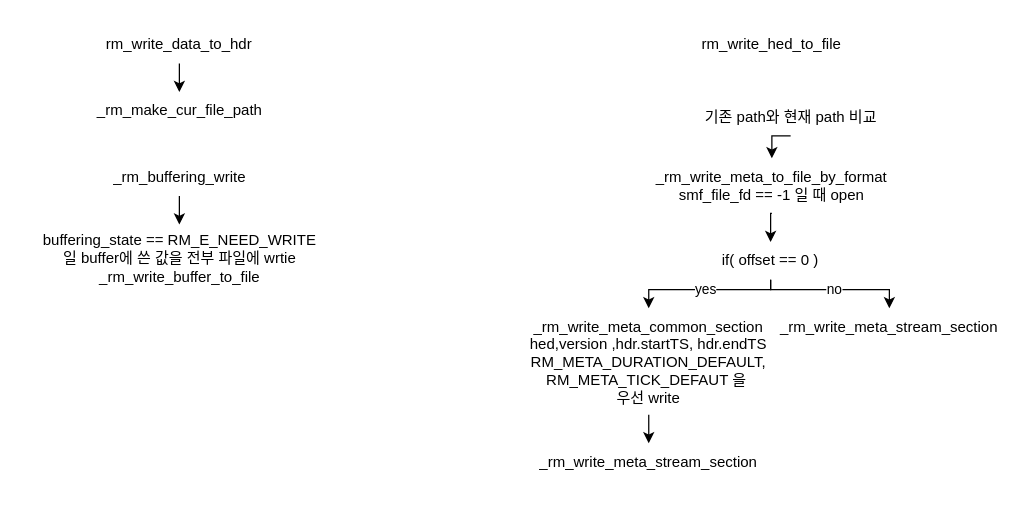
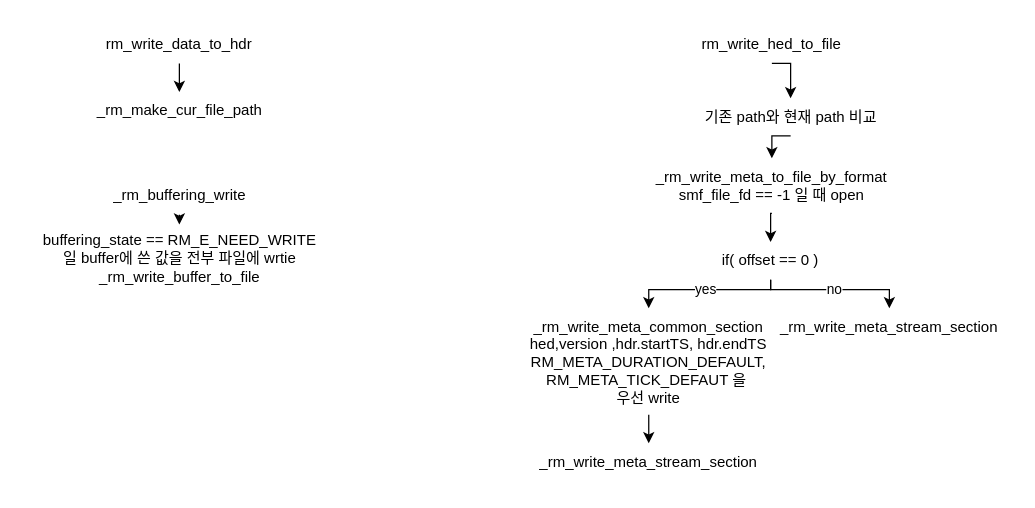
  <mxCell id="0" />
  <mxCell id="1" parent="0" />
+ <mxCell id="2" style="edgeStyle=orthogonalEdgeStyle;rounded=0;orthogonalLoop=1;jettySize=auto;html=1;exitX=0.5;exitY=1;exitDx=0;exitDy=0;entryX=0.5;entryY=0;entryDx=0;entryDy=0;" edge="1" parent="1" source="3" target="11"><mxGeometry relative="1" as="geometry" /></mxCell>
  <mxCell id="3" value="rm_write_hed_to_file" style="text;html=1;strokeColor=none;fillColor=none;align=center;verticalAlign=middle;whiteSpace=wrap;rounded=0;" vertex="1" parent="1"><mxGeometry x="552" y="20" width="130" height="30" as="geometry" /></mxCell>
  <mxCell id="4" style="edgeStyle=orthogonalEdgeStyle;rounded=0;orthogonalLoop=1;jettySize=auto;html=1;exitX=0.5;exitY=1;exitDx=0;exitDy=0;entryX=0.5;entryY=0;entryDx=0;entryDy=0;" edge="1" parent="1" source="5" target="6"><mxGeometry relative="1" as="geometry" /></mxCell>
  <mxCell id="5" value="rm_write_data_to_hdr" style="text;html=1;strokeColor=none;fillColor=none;align=center;verticalAlign=middle;whiteSpace=wrap;rounded=0;" vertex="1" parent="1"><mxGeometry x="78" y="20" width="130" height="30" as="geometry" /></mxCell>
  <mxCell id="6" value="_rm_make_cur_file_path" style="text;html=1;strokeColor=none;fillColor=none;align=center;verticalAlign=middle;whiteSpace=wrap;rounded=0;" vertex="1" parent="1"><mxGeometry x="67.5" y="73" width="151" height="30" as="geometry" /></mxCell>
  <mxCell id="7" style="edgeStyle=orthogonalEdgeStyle;rounded=0;orthogonalLoop=1;jettySize=auto;html=1;exitX=0.5;exitY=1;exitDx=0;exitDy=0;entryX=0.5;entryY=0;entryDx=0;entryDy=0;" edge="1" parent="1" source="8" target="9"><mxGeometry relative="1" as="geometry" /></mxCell>
- <mxCell id="8" value="_rm_buffering_write" style="text;html=1;strokeColor=none;fillColor=none;align=center;verticalAlign=middle;whiteSpace=wrap;rounded=0;" vertex="1" parent="1"><mxGeometry x="67.5" y="126" width="151" height="30" as="geometry" /></mxCell>
+ <mxCell id="8" value="_rm_buffering_write" style="text;html=1;strokeColor=none;fillColor=none;align=center;verticalAlign=middle;whiteSpace=wrap;rounded=0;" vertex="1" parent="1"><mxGeometry x="67.5" y="141" width="151" height="30" as="geometry" /></mxCell>
  <mxCell id="9" value="buffering_state == RM_E_NEED_WRITE&lt;br&gt;일 buffer에 쓴 값을 전부 파일에 wrtie&lt;br&gt;_rm_write_buffer_to_file" style="text;html=1;strokeColor=none;fillColor=none;align=center;verticalAlign=middle;whiteSpace=wrap;rounded=0;" vertex="1" parent="1"><mxGeometry x="20.5" y="179" width="245" height="53" as="geometry" /></mxCell>
  <mxCell id="10" style="edgeStyle=orthogonalEdgeStyle;rounded=0;orthogonalLoop=1;jettySize=auto;html=1;exitX=0.5;exitY=1;exitDx=0;exitDy=0;entryX=0.5;entryY=0;entryDx=0;entryDy=0;" edge="1" parent="1" source="11" target="13"><mxGeometry relative="1" as="geometry" /></mxCell>
  <mxCell id="11" value="기존 path와 현재 path 비교" style="text;html=1;strokeColor=none;fillColor=none;align=center;verticalAlign=middle;whiteSpace=wrap;rounded=0;" vertex="1" parent="1"><mxGeometry x="545.5" y="78" width="173" height="30" as="geometry" /></mxCell>
  <mxCell id="12" style="edgeStyle=orthogonalEdgeStyle;rounded=0;orthogonalLoop=1;jettySize=auto;html=1;exitX=0.5;exitY=1;exitDx=0;exitDy=0;entryX=0.5;entryY=0;entryDx=0;entryDy=0;" edge="1" parent="1" source="13" target="16"><mxGeometry relative="1" as="geometry" /></mxCell>
  <mxCell id="13" value="_rm_write_meta_to_file_by_format&lt;br&gt;smf_file_fd == -1 일 때 open" style="text;html=1;strokeColor=none;fillColor=none;align=center;verticalAlign=middle;whiteSpace=wrap;rounded=0;" vertex="1" parent="1"><mxGeometry x="510.25" y="126" width="213.5" height="44" as="geometry" /></mxCell>
  <mxCell id="14" value="yes" style="edgeStyle=orthogonalEdgeStyle;rounded=0;orthogonalLoop=1;jettySize=auto;html=1;exitX=0.5;exitY=1;exitDx=0;exitDy=0;entryX=0.5;entryY=0;entryDx=0;entryDy=0;" edge="1" parent="1" source="16" target="18"><mxGeometry relative="1" as="geometry"><Array as="points"><mxPoint x="616" y="231" /><mxPoint x="519" y="231" /></Array></mxGeometry></mxCell>
  <mxCell id="15" value="no" style="edgeStyle=orthogonalEdgeStyle;rounded=0;orthogonalLoop=1;jettySize=auto;html=1;exitX=0.5;exitY=1;exitDx=0;exitDy=0;entryX=0.5;entryY=0;entryDx=0;entryDy=0;" edge="1" parent="1" source="16" target="19"><mxGeometry relative="1" as="geometry"><Array as="points"><mxPoint x="616" y="231" /><mxPoint x="711" y="231" /></Array></mxGeometry></mxCell>
  <mxCell id="16" value="if( offset == 0 )" style="text;html=1;strokeColor=none;fillColor=none;align=center;verticalAlign=middle;whiteSpace=wrap;rounded=0;" vertex="1" parent="1"><mxGeometry x="551" y="193" width="130" height="30" as="geometry" /></mxCell>
  <mxCell id="17" style="edgeStyle=orthogonalEdgeStyle;rounded=0;orthogonalLoop=1;jettySize=auto;html=1;exitX=0.5;exitY=1;exitDx=0;exitDy=0;entryX=0.5;entryY=0;entryDx=0;entryDy=0;" edge="1" parent="1" source="18" target="20"><mxGeometry relative="1" as="geometry" /></mxCell>
  <mxCell id="18" value="_rm_write_meta_common_section&lt;br&gt;hed,version ,hdr.startTS, hdr.endTS&lt;br&gt;RM_META_DURATION_DEFAULT, RM_META_TICK_DEFAUT 을&amp;nbsp;&lt;br&gt;우선 write" style="text;html=1;strokeColor=none;fillColor=none;align=center;verticalAlign=middle;whiteSpace=wrap;rounded=0;" vertex="1" parent="1"><mxGeometry x="421" y="246" width="195" height="85" as="geometry" /></mxCell>
  <mxCell id="19" value="_rm_write_meta_stream_section" style="text;html=1;strokeColor=none;fillColor=none;align=center;verticalAlign=middle;whiteSpace=wrap;rounded=0;" vertex="1" parent="1"><mxGeometry x="616" y="246" width="190" height="30" as="geometry" /></mxCell>
  <mxCell id="20" value="_rm_write_meta_stream_section" style="text;html=1;strokeColor=none;fillColor=none;align=center;verticalAlign=middle;whiteSpace=wrap;rounded=0;" vertex="1" parent="1"><mxGeometry x="424.25" y="354" width="188.5" height="30" as="geometry" /></mxCell>
